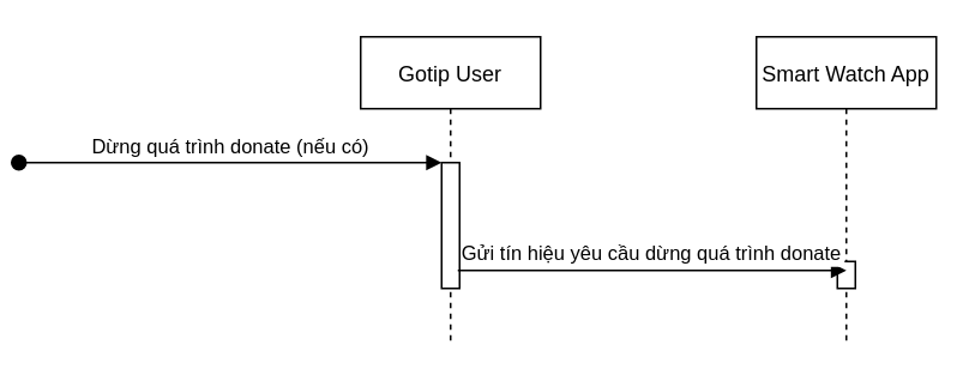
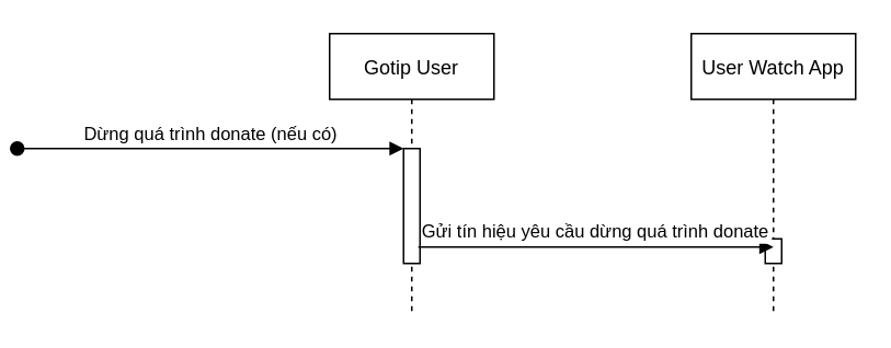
  <mxCell id="0" />
  <mxCell id="1" parent="0" />
  <mxCell id="2" value="Gotip User" style="shape=umlLifeline;perimeter=lifelinePerimeter;container=1;collapsible=0;recursiveResize=0;rounded=0;shadow=0;strokeWidth=1;" vertex="1" parent="1"><mxGeometry x="20" y="20" width="100" height="170" as="geometry" /></mxCell>
  <mxCell id="3" value="" style="points=[];perimeter=orthogonalPerimeter;rounded=0;shadow=0;strokeWidth=1;" vertex="1" parent="2"><mxGeometry x="45" y="70" width="10" height="70" as="geometry" /></mxCell>
  <mxCell id="4" value="Dừng quá trình donate (nếu có)" style="verticalAlign=bottom;startArrow=oval;endArrow=block;startSize=8;shadow=0;strokeWidth=1;" edge="1" parent="2" target="3"><mxGeometry relative="1" as="geometry"><mxPoint x="-190" y="70" as="sourcePoint" /></mxGeometry></mxCell>
- <mxCell id="5" value="Smart Watch App" style="shape=umlLifeline;perimeter=lifelinePerimeter;container=1;collapsible=0;recursiveResize=0;rounded=0;shadow=0;strokeWidth=1;" vertex="1" parent="1"><mxGeometry x="240" y="20" width="100" height="170" as="geometry" /></mxCell>
+ <mxCell id="5" value="User Watch App" style="shape=umlLifeline;perimeter=lifelinePerimeter;container=1;collapsible=0;recursiveResize=0;rounded=0;shadow=0;strokeWidth=1;" vertex="1" parent="1"><mxGeometry x="240" y="20" width="100" height="170" as="geometry" /></mxCell>
  <mxCell id="6" value="" style="points=[];perimeter=orthogonalPerimeter;rounded=0;shadow=0;strokeWidth=1;" vertex="1" parent="5"><mxGeometry x="45" y="125" width="10" height="15" as="geometry" /></mxCell>
  <mxCell id="7" value="Gửi tín hiệu yêu cầu dừng quá trình donate" style="verticalAlign=bottom;endArrow=block;shadow=0;strokeWidth=1;entryX=0.5;entryY=0.333;entryDx=0;entryDy=0;entryPerimeter=0;exitX=0.9;exitY=0.857;exitDx=0;exitDy=0;exitPerimeter=0;" edge="1" parent="1" source="3" target="6"><mxGeometry relative="1" as="geometry"><mxPoint x="115" y="150" as="sourcePoint" /><mxPoint x="290" y="150" as="targetPoint" /></mxGeometry></mxCell>
